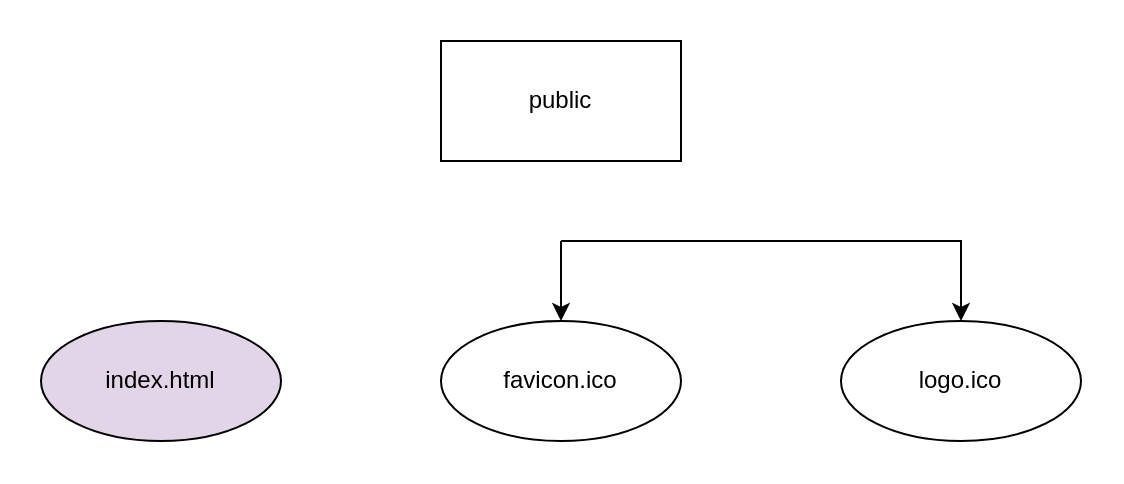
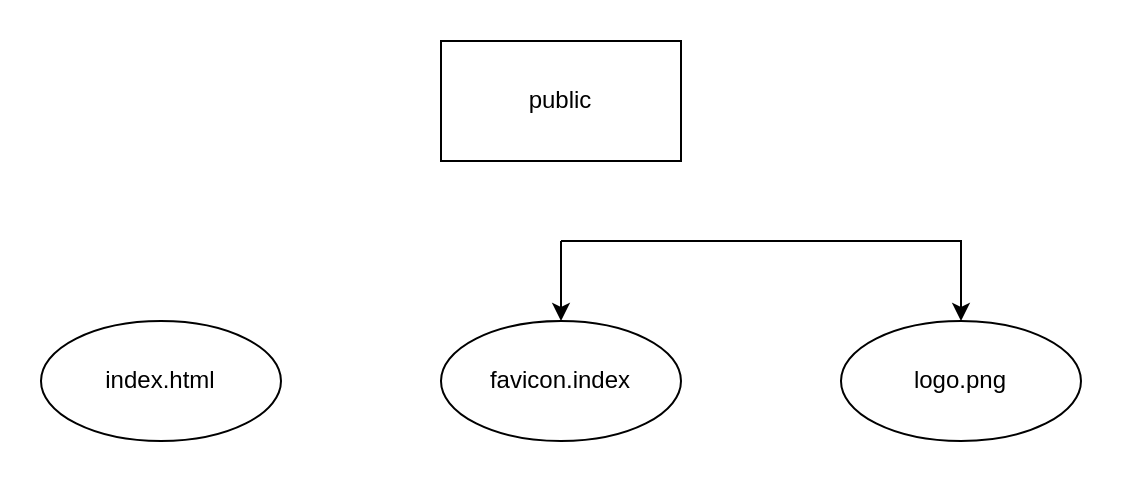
  <mxCell id="0" />
  <mxCell id="1" parent="0" />
  <mxCell id="2" value="public" style="rounded=0;whiteSpace=wrap;html=1;" vertex="1" parent="1"><mxGeometry x="220" y="20" width="120" height="60" as="geometry" /></mxCell>
- <mxCell id="3" value="logo.ico" style="ellipse;whiteSpace=wrap;html=1;" vertex="1" parent="1"><mxGeometry x="420" y="160" width="120" height="60" as="geometry" /></mxCell>
+ <mxCell id="3" value="logo.png" style="ellipse;whiteSpace=wrap;html=1;" vertex="1" parent="1"><mxGeometry x="420" y="160" width="120" height="60" as="geometry" /></mxCell>
  <mxCell id="4" value="" style="endArrow=classic;html=1;rounded=0;entryX=0.5;entryY=0;entryDx=0;entryDy=0;" edge="1" parent="1" target="3"><mxGeometry width="50" height="50" relative="1" as="geometry"><mxPoint x="280" y="120" as="sourcePoint" /><mxPoint x="310" y="140" as="targetPoint" /><Array as="points"><mxPoint x="480" y="120" /></Array></mxGeometry></mxCell>
  <mxCell id="5" value="" style="endArrow=classic;html=1;rounded=0;entryX=0.5;entryY=0;entryDx=0;entryDy=0;" edge="1" parent="1" target="6"><mxGeometry width="50" height="50" relative="1" as="geometry"><mxPoint x="280" y="120" as="sourcePoint" /><mxPoint x="280" y="160" as="targetPoint" /></mxGeometry></mxCell>
- <mxCell id="6" value="favicon.ico" style="ellipse;whiteSpace=wrap;html=1;" vertex="1" parent="1"><mxGeometry x="220" y="160" width="120" height="60" as="geometry" /></mxCell>
- <mxCell id="7" value="index.html" style="ellipse;whiteSpace=wrap;html=1;fillColor=#e1d5e7;" vertex="1" parent="1"><mxGeometry x="20" y="160" width="120" height="60" as="geometry" /></mxCell>
+ <mxCell id="6" value="favicon.index" style="ellipse;whiteSpace=wrap;html=1;" vertex="1" parent="1"><mxGeometry x="220" y="160" width="120" height="60" as="geometry" /></mxCell>
+ <mxCell id="7" value="index.html" style="ellipse;whiteSpace=wrap;html=1;" vertex="1" parent="1"><mxGeometry x="20" y="160" width="120" height="60" as="geometry" /></mxCell>
